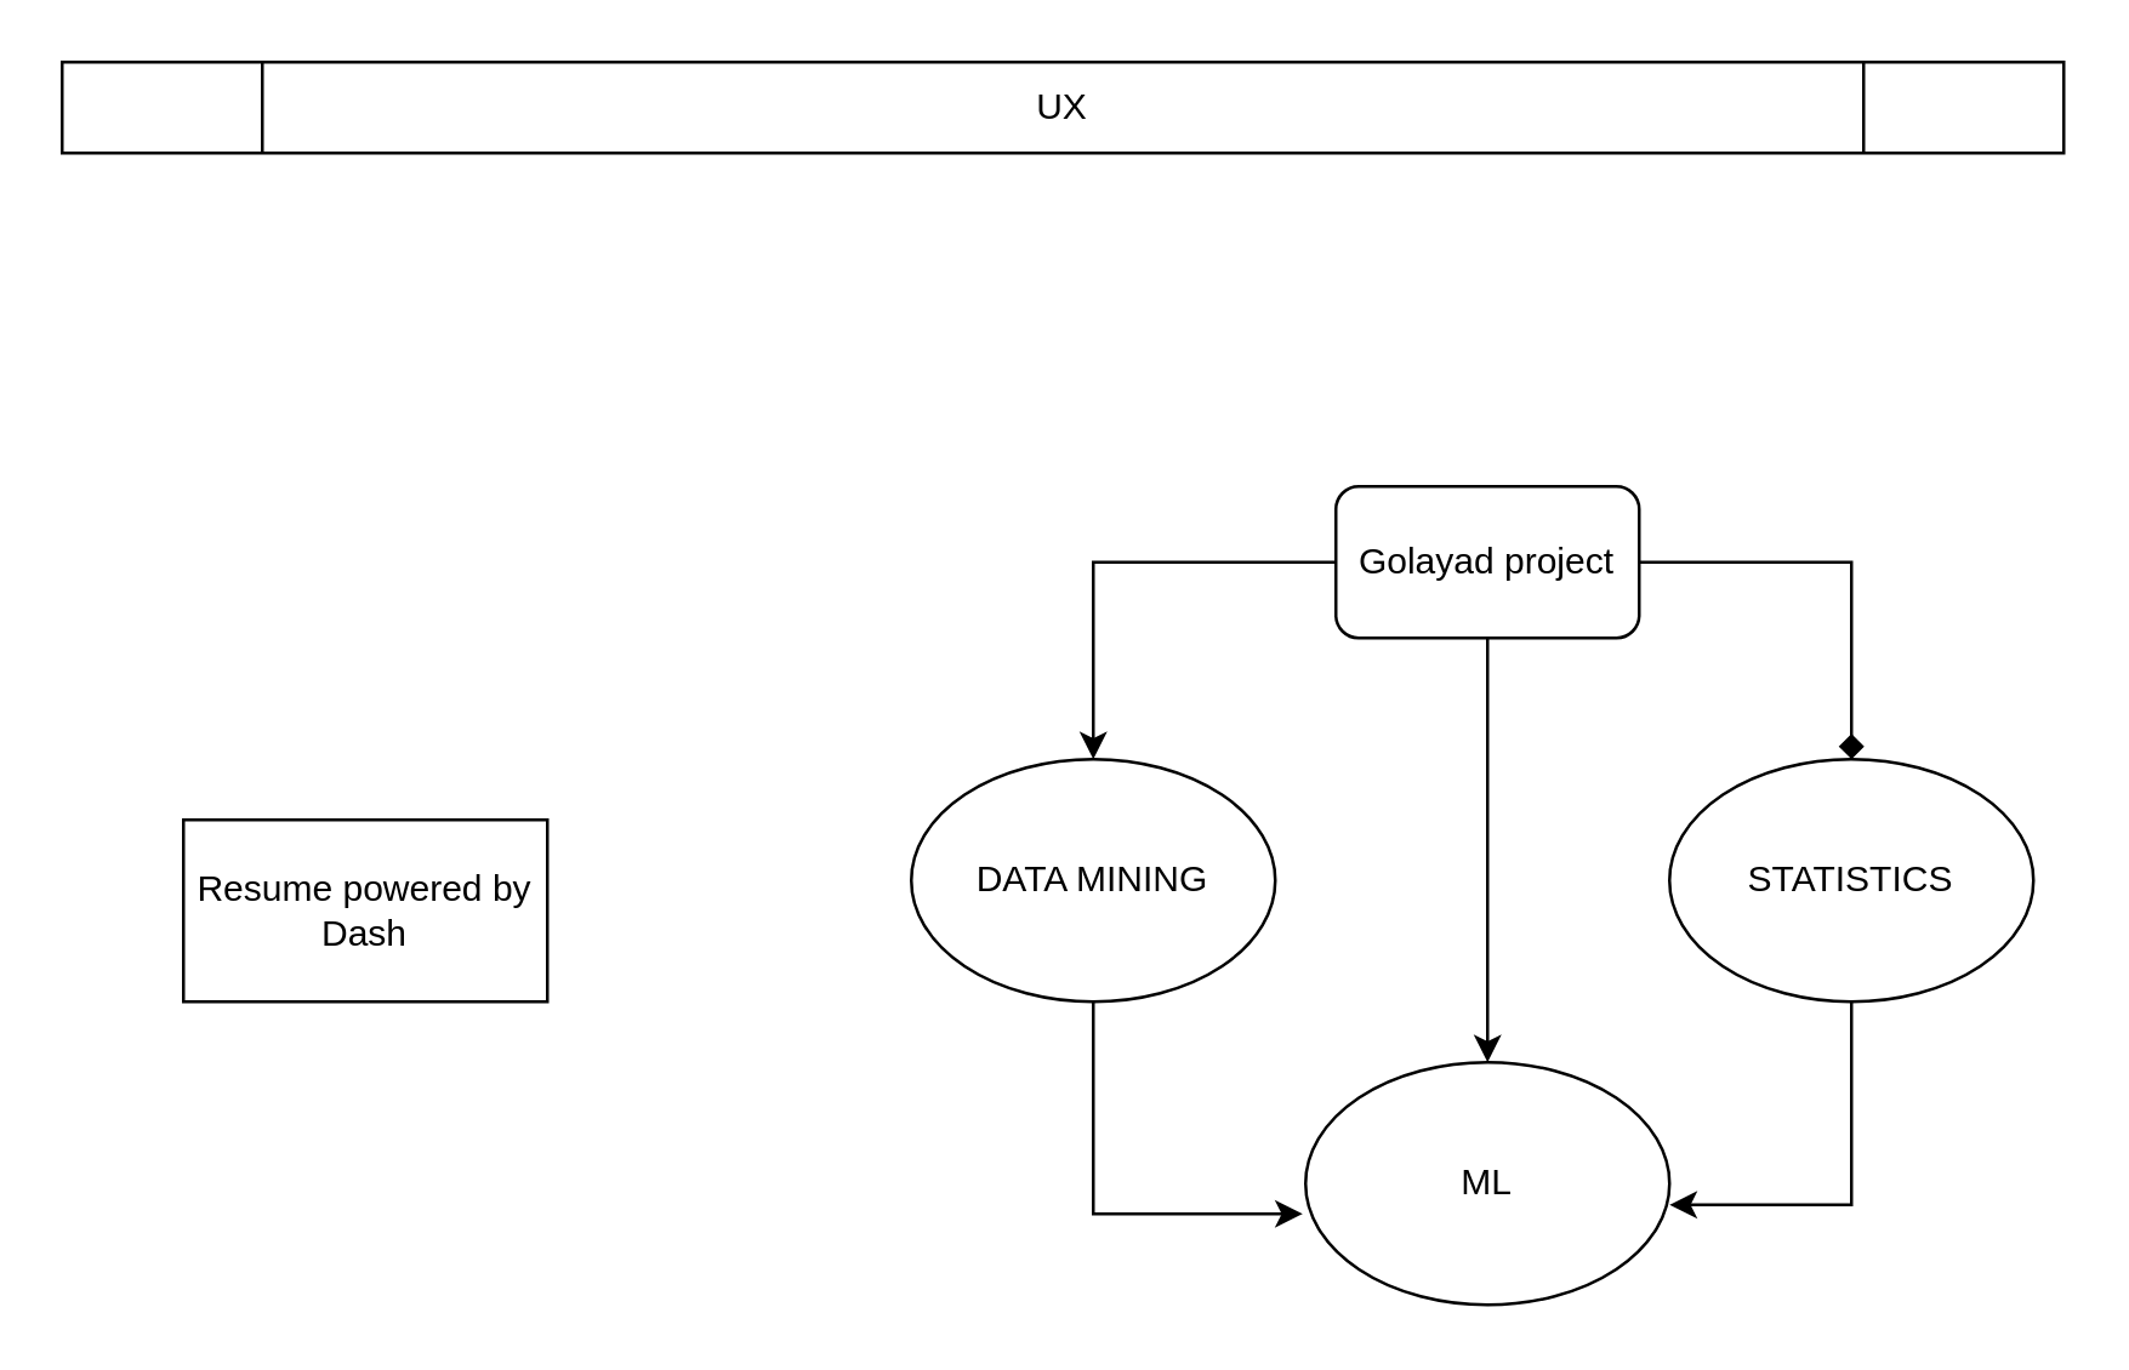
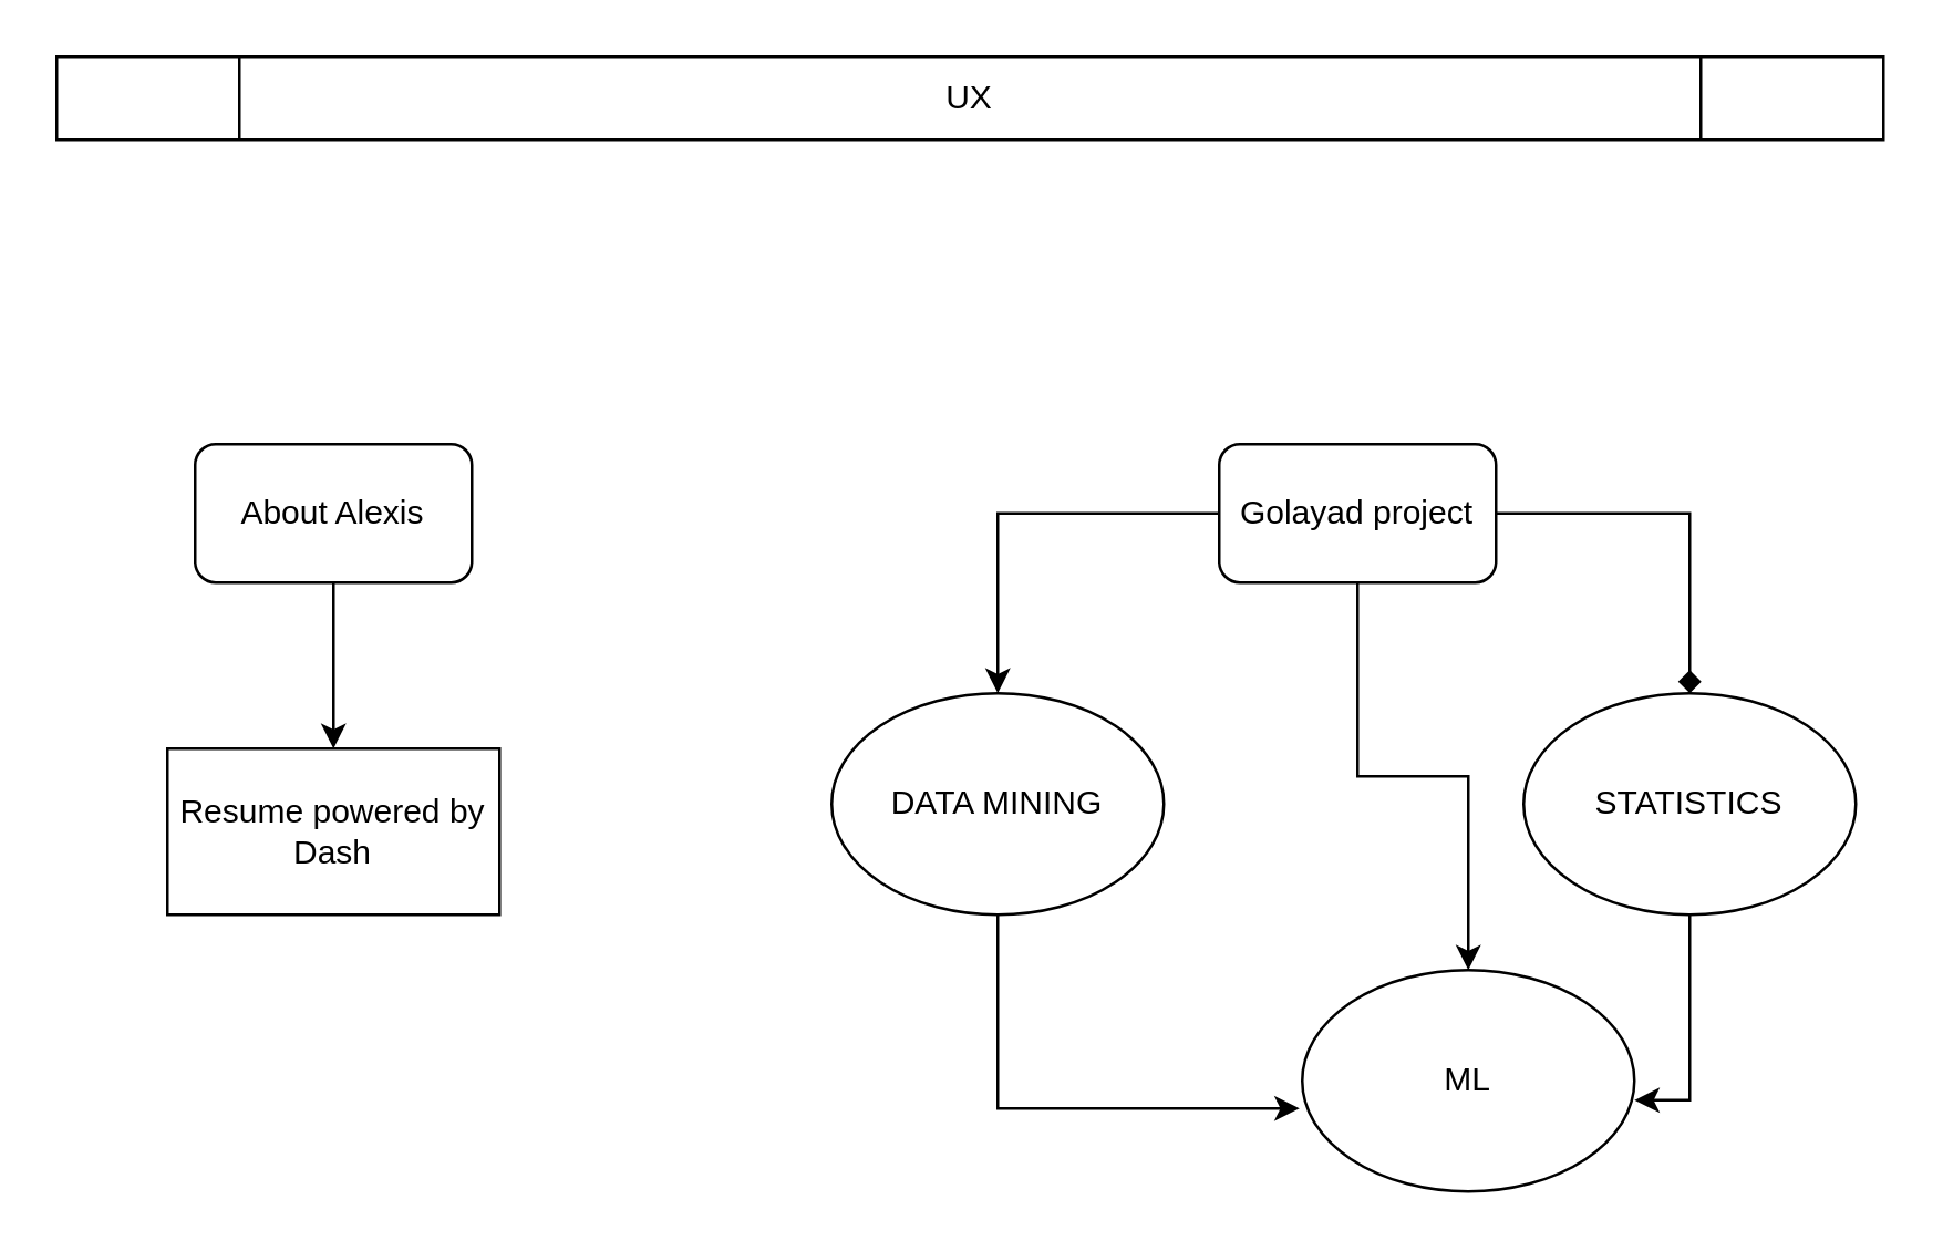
  <mxCell id="0" />
  <mxCell id="1" parent="0" />
  <mxCell id="2" value="UX" style="shape=process;whiteSpace=wrap;html=1;backgroundOutline=1;" vertex="1" parent="1"><mxGeometry x="20" y="20" width="660" height="30" as="geometry" /></mxCell>
+ <mxCell id="3" style="edgeStyle=orthogonalEdgeStyle;rounded=0;orthogonalLoop=1;jettySize=auto;html=1;exitX=0.5;exitY=1;exitDx=0;exitDy=0;" edge="1" parent="1" source="4" target="9"><mxGeometry relative="1" as="geometry" /></mxCell>
+ <mxCell id="4" value="About Alexis" style="rounded=1;whiteSpace=wrap;html=1;" vertex="1" parent="1"><mxGeometry x="70" y="160" width="100" height="50" as="geometry" /></mxCell>
  <mxCell id="5" style="edgeStyle=orthogonalEdgeStyle;rounded=0;orthogonalLoop=1;jettySize=auto;html=1;entryX=0.5;entryY=0;entryDx=0;entryDy=0;" edge="1" parent="1" source="8" target="11"><mxGeometry relative="1" as="geometry" /></mxCell>
  <mxCell id="6" style="edgeStyle=orthogonalEdgeStyle;rounded=0;orthogonalLoop=1;jettySize=auto;html=1;exitX=1;exitY=0.5;exitDx=0;exitDy=0;entryX=0.5;entryY=0;entryDx=0;entryDy=0;endArrow=diamond;" edge="1" parent="1" source="8" target="13"><mxGeometry relative="1" as="geometry" /></mxCell>
  <mxCell id="7" style="edgeStyle=orthogonalEdgeStyle;rounded=0;orthogonalLoop=1;jettySize=auto;html=1;exitX=0.5;exitY=1;exitDx=0;exitDy=0;entryX=0.5;entryY=0;entryDx=0;entryDy=0;" edge="1" parent="1" source="8" target="14"><mxGeometry relative="1" as="geometry" /></mxCell>
  <mxCell id="8" value="Golayad project" style="rounded=1;whiteSpace=wrap;html=1;" vertex="1" parent="1"><mxGeometry x="440" y="160" width="100" height="50" as="geometry" /></mxCell>
  <mxCell id="9" value="Resume powered by Dash" style="rounded=0;whiteSpace=wrap;html=1;" vertex="1" parent="1"><mxGeometry x="60" y="270" width="120" height="60" as="geometry" /></mxCell>
  <mxCell id="10" style="edgeStyle=orthogonalEdgeStyle;rounded=0;orthogonalLoop=1;jettySize=auto;html=1;exitX=0.5;exitY=1;exitDx=0;exitDy=0;entryX=-0.008;entryY=0.625;entryDx=0;entryDy=0;entryPerimeter=0;" edge="1" parent="1" source="11" target="14"><mxGeometry relative="1" as="geometry" /></mxCell>
  <mxCell id="11" value="DATA MINING" style="ellipse;whiteSpace=wrap;html=1;" vertex="1" parent="1"><mxGeometry x="300" y="250" width="120" height="80" as="geometry" /></mxCell>
  <mxCell id="12" style="edgeStyle=orthogonalEdgeStyle;rounded=0;orthogonalLoop=1;jettySize=auto;html=1;exitX=0.5;exitY=1;exitDx=0;exitDy=0;entryX=1;entryY=0.588;entryDx=0;entryDy=0;entryPerimeter=0;" edge="1" parent="1" source="13" target="14"><mxGeometry relative="1" as="geometry" /></mxCell>
  <mxCell id="13" value="STATISTICS" style="ellipse;whiteSpace=wrap;html=1;" vertex="1" parent="1"><mxGeometry x="550" y="250" width="120" height="80" as="geometry" /></mxCell>
- <mxCell id="14" value="ML" style="ellipse;whiteSpace=wrap;html=1;" vertex="1" parent="1"><mxGeometry x="430" y="350" width="120" height="80" as="geometry" /></mxCell>
+ <mxCell id="14" value="ML" style="ellipse;whiteSpace=wrap;html=1;" vertex="1" parent="1"><mxGeometry x="470" y="350" width="120" height="80" as="geometry" /></mxCell>
